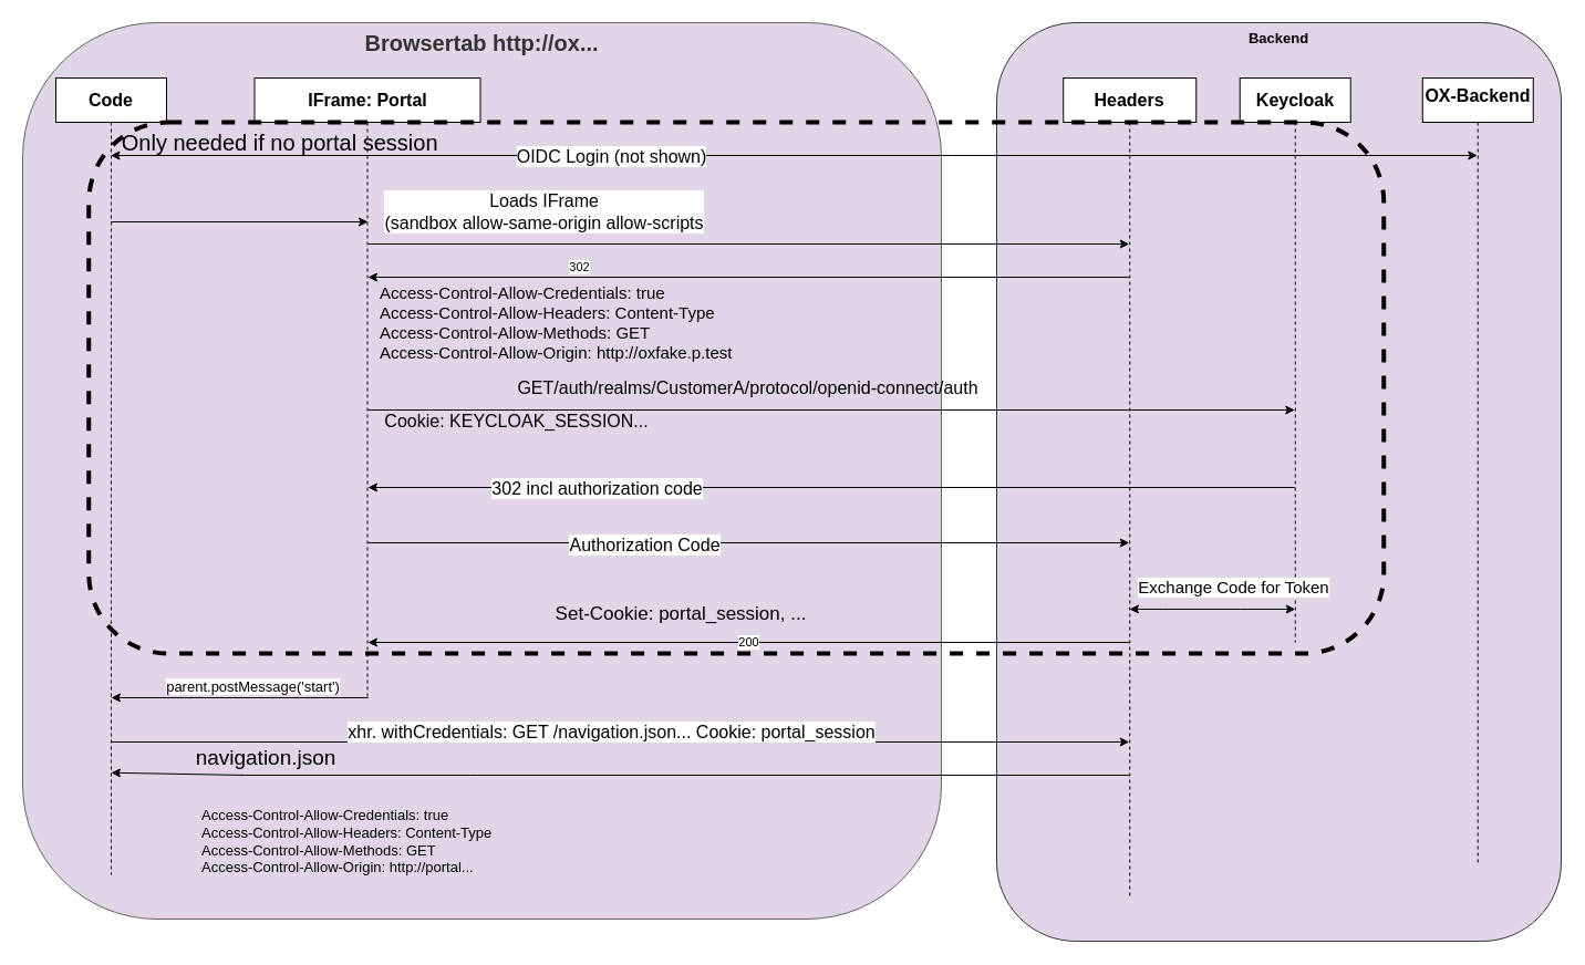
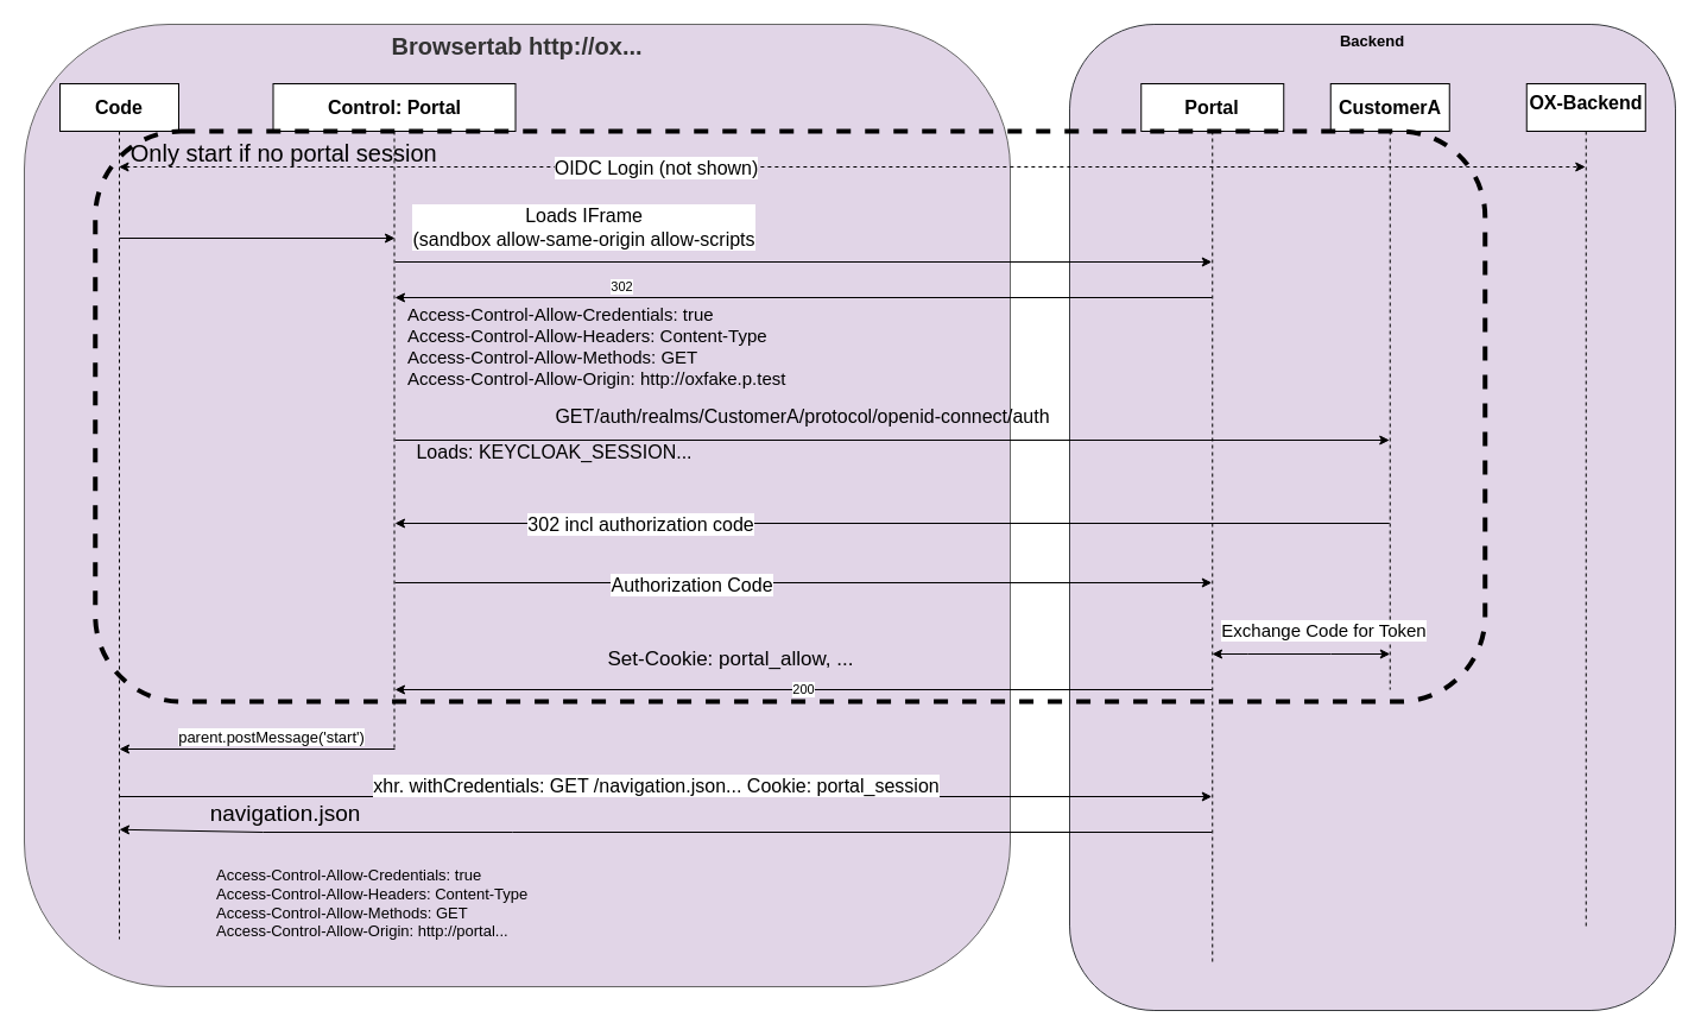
  <mxCell id="0" />
  <mxCell id="1" parent="0" />
  <mxCell id="2" value="&lt;b style=&quot;font-size: 13px;&quot;&gt;&lt;font style=&quot;font-size: 13px;&quot;&gt;Backend&lt;/font&gt;&lt;/b&gt;" style="rounded=1;whiteSpace=wrap;html=1;fontSize=13;align=center;verticalAlign=top;fillColor=#e1d5e7;strokeColor=#36393d;arcSize=14;" parent="1" vertex="1"><mxGeometry x="900" y="20" width="510" height="830" as="geometry" /></mxCell>
  <mxCell id="3" value="&lt;font size=&quot;1&quot;&gt;&lt;b style=&quot;font-size: 20px&quot;&gt;Browsertab http://ox...&lt;/b&gt;&lt;/font&gt;" style="rounded=1;whiteSpace=wrap;html=1;align=center;fillColor=#e1d5e7;fontColor=#333333;strokeColor=#666666;verticalAlign=top;" parent="1" vertex="1"><mxGeometry y="20" width="830" height="810" as="geometry" x="20" /></mxCell>
  <mxCell id="4" style="edgeStyle=none;rounded=0;orthogonalLoop=1;jettySize=auto;html=1;" parent="1" edge="1"><mxGeometry relative="1" as="geometry"><mxPoint x="100" y="200" as="sourcePoint" /><mxPoint x="332" y="200" as="targetPoint" /><Array as="points"><mxPoint x="270.5" y="200" /></Array></mxGeometry></mxCell>
  <mxCell id="5" value="Loads IFrame&lt;br style=&quot;font-size: 16px;&quot;&gt;(sandbox allow-same-origin allow-scripts" style="edgeLabel;html=1;align=center;verticalAlign=middle;resizable=0;points=[];fontSize=16;" parent="4" vertex="1" connectable="0"><mxGeometry x="-0.041" y="-4" relative="1" as="geometry"><mxPoint x="279" y="-14" as="offset" /></mxGeometry></mxCell>
  <mxCell id="6" value="Code" style="shape=umlLifeline;perimeter=lifelinePerimeter;whiteSpace=wrap;html=1;container=1;collapsible=0;recursiveResize=0;outlineConnect=0;fontSize=16;fontStyle=1" parent="1" vertex="1"><mxGeometry x="50" y="70" width="100" height="720" as="geometry" /></mxCell>
  <mxCell id="7" style="edgeStyle=none;rounded=0;orthogonalLoop=1;jettySize=auto;html=1;fontSize=21;" parent="1" target="13" edge="1"><mxGeometry relative="1" as="geometry"><Array as="points"><mxPoint x="480.5" y="220" /></Array><mxPoint x="332" y="220" as="sourcePoint" /><mxPoint x="620" y="220" as="targetPoint" /></mxGeometry></mxCell>
  <mxCell id="8" value="parent.postMessage('start')" style="edgeStyle=none;rounded=0;orthogonalLoop=1;jettySize=auto;html=1;fontSize=13;" parent="1" edge="1"><mxGeometry x="-0.104" y="-10" relative="1" as="geometry"><mxPoint x="332" y="630" as="sourcePoint" /><mxPoint x="100" y="630" as="targetPoint" /><Array as="points"><mxPoint x="180.5" y="630" /></Array><mxPoint as="offset" /></mxGeometry></mxCell>
- <mxCell id="9" value="IFrame: Portal" style="shape=umlLifeline;perimeter=lifelinePerimeter;whiteSpace=wrap;html=1;container=1;collapsible=0;recursiveResize=0;outlineConnect=0;fontSize=16;fontStyle=1" parent="1" vertex="1"><mxGeometry x="229.5" y="70" width="204" height="560" as="geometry" /></mxCell>
+ <mxCell id="9" value="Control: Portal" style="shape=umlLifeline;perimeter=lifelinePerimeter;whiteSpace=wrap;html=1;container=1;collapsible=0;recursiveResize=0;outlineConnect=0;fontSize=16;fontStyle=1" parent="1" vertex="1"><mxGeometry x="229.5" y="70" width="204" height="560" as="geometry" /></mxCell>
  <mxCell id="10" style="edgeStyle=none;rounded=0;orthogonalLoop=1;jettySize=auto;html=1;fontSize=21;" parent="1" source="13" edge="1"><mxGeometry relative="1" as="geometry"><mxPoint x="620" y="250" as="sourcePoint" /><mxPoint x="332" y="250" as="targetPoint" /><Array as="points"><mxPoint x="450.5" y="250" /></Array></mxGeometry></mxCell>
  <mxCell id="11" value="302" style="edgeLabel;html=1;align=center;verticalAlign=middle;resizable=0;points=[];" parent="10" vertex="1" connectable="0"><mxGeometry x="0.444" y="-4" relative="1" as="geometry"><mxPoint y="-6" as="offset" /></mxGeometry></mxCell>
  <mxCell id="12" style="edgeStyle=none;rounded=0;orthogonalLoop=1;jettySize=auto;html=1;" parent="1" source="13" edge="1"><mxGeometry relative="1" as="geometry"><mxPoint x="620.33" y="700" as="sourcePoint" /><mxPoint x="100" y="697.772" as="targetPoint" /><Array as="points"><mxPoint x="430.83" y="700" /><mxPoint x="220.83" y="700" /></Array></mxGeometry></mxCell>
- <mxCell id="13" value="Headers" style="shape=umlLifeline;perimeter=lifelinePerimeter;whiteSpace=wrap;html=1;container=1;collapsible=0;recursiveResize=0;outlineConnect=0;size=40;fontSize=16;fontStyle=1" parent="1" vertex="1"><mxGeometry x="960.25" y="70" width="120" height="740" as="geometry" /></mxCell>
+ <mxCell id="13" value="Portal" style="shape=umlLifeline;perimeter=lifelinePerimeter;whiteSpace=wrap;html=1;container=1;collapsible=0;recursiveResize=0;outlineConnect=0;size=40;fontSize=16;fontStyle=1" parent="1" vertex="1"><mxGeometry x="960.25" y="70" width="120" height="740" as="geometry" /></mxCell>
  <mxCell id="14" style="edgeStyle=none;rounded=0;orthogonalLoop=1;jettySize=auto;html=1;" parent="1" target="15" edge="1"><mxGeometry relative="1" as="geometry"><mxPoint x="332" y="370" as="sourcePoint" /><mxPoint x="780" y="370" as="targetPoint" /><Array as="points"><mxPoint x="340.5" y="370" /></Array></mxGeometry></mxCell>
- <mxCell id="15" value="Keycloak" style="shape=umlLifeline;perimeter=lifelinePerimeter;whiteSpace=wrap;html=1;container=1;collapsible=0;recursiveResize=0;outlineConnect=0;fontSize=16;fontStyle=1" parent="1" vertex="1"><mxGeometry x="1119.75" y="70" width="100" height="510" as="geometry" /></mxCell>
+ <mxCell id="15" value="CustomerA" style="shape=umlLifeline;perimeter=lifelinePerimeter;whiteSpace=wrap;html=1;container=1;collapsible=0;recursiveResize=0;outlineConnect=0;fontSize=16;fontStyle=1" parent="1" vertex="1"><mxGeometry x="1119.75" y="70" width="100" height="510" as="geometry" /></mxCell>
  <mxCell id="16" value="&lt;div style=&quot;font-size: 15px&quot;&gt;&lt;font style=&quot;font-size: 15px&quot;&gt;Access-Control-Allow-Credentials: true&lt;/font&gt;&lt;/div&gt;&lt;div style=&quot;font-size: 15px&quot;&gt;&lt;font style=&quot;font-size: 15px&quot;&gt;Access-Control-Allow-Headers: Content-Type&lt;/font&gt;&lt;/div&gt;&lt;div style=&quot;font-size: 15px&quot;&gt;&lt;font style=&quot;font-size: 15px&quot;&gt;Access-Control-Allow-Methods: GET&lt;/font&gt;&lt;/div&gt;&lt;div style=&quot;font-size: 15px&quot;&gt;&lt;font style=&quot;font-size: 15px&quot;&gt;Access-Control-Allow-Origin: http://oxfake.p.test&lt;/font&gt;&lt;/div&gt;&lt;div style=&quot;font-size: 15px&quot;&gt;&lt;br&gt;&lt;/div&gt;" style="text;html=1;strokeColor=none;fillColor=none;align=left;verticalAlign=middle;whiteSpace=wrap;rounded=0;fontSize=16;" parent="1" vertex="1"><mxGeometry x="340.5" y="280" width="350" height="40" as="geometry" /></mxCell>
  <mxCell id="17" value="" style="endArrow=classic;html=1;rounded=0;" parent="1" source="15" edge="1"><mxGeometry width="50" height="50" relative="1" as="geometry"><mxPoint x="780" y="440" as="sourcePoint" /><mxPoint x="332" y="440" as="targetPoint" /><Array as="points"><mxPoint x="560.5" y="440" /><mxPoint x="350.5" y="440" /></Array></mxGeometry></mxCell>
  <mxCell id="18" value="302 incl authorization code" style="edgeLabel;html=1;align=center;verticalAlign=middle;resizable=0;points=[];fontSize=16;" parent="17" vertex="1" connectable="0"><mxGeometry x="0.622" y="-3" relative="1" as="geometry"><mxPoint x="48" y="3" as="offset" /></mxGeometry></mxCell>
- <mxCell id="19" value="Cookie: KEYCLOAK_SESSION..." style="text;html=1;align=center;verticalAlign=middle;resizable=0;points=[];autosize=1;strokeColor=none;fillColor=none;fontSize=16;" parent="1" vertex="1"><mxGeometry x="335.5" y="370" width="260" height="20" as="geometry" /></mxCell>
+ <mxCell id="19" value="Loads: KEYCLOAK_SESSION..." style="text;html=1;align=center;verticalAlign=middle;resizable=0;points=[];autosize=1;strokeColor=none;fillColor=none;fontSize=16;" parent="1" vertex="1"><mxGeometry x="335.5" y="370" width="260" height="20" as="geometry" /></mxCell>
  <mxCell id="20" value="" style="endArrow=classic;html=1;rounded=0;" parent="1" target="13" edge="1"><mxGeometry width="50" height="50" relative="1" as="geometry"><mxPoint x="332" y="490" as="sourcePoint" /><mxPoint x="620" y="490" as="targetPoint" /><Array as="points"><mxPoint x="550.5" y="490" /></Array></mxGeometry></mxCell>
  <mxCell id="21" value="Authorization Code" style="edgeLabel;html=1;align=center;verticalAlign=middle;resizable=0;points=[];fontSize=16;" parent="20" vertex="1" connectable="0"><mxGeometry x="-0.278" y="-1" relative="1" as="geometry"><mxPoint x="1" as="offset" /></mxGeometry></mxCell>
  <mxCell id="22" value="&lt;font style=&quot;font-size: 15px&quot;&gt;Exchange Code for Token&lt;/font&gt;" style="endArrow=classic;startArrow=classic;html=1;rounded=0;" parent="1" edge="1"><mxGeometry x="0.253" y="20" width="50" height="50" relative="1" as="geometry"><mxPoint x="1020" y="550" as="sourcePoint" /><mxPoint x="1169.75" y="550" as="targetPoint" /><Array as="points"><mxPoint x="1050.25" y="550" /><mxPoint x="1120" y="550" /></Array><mxPoint as="offset" /></mxGeometry></mxCell>
  <mxCell id="23" value="200" style="edgeStyle=none;rounded=0;orthogonalLoop=1;jettySize=auto;html=1;" parent="1" source="13" edge="1"><mxGeometry relative="1" as="geometry"><mxPoint x="620" y="580" as="sourcePoint" /><mxPoint x="332" y="580" as="targetPoint" /><Array as="points"><mxPoint x="370.5" y="580" /></Array></mxGeometry></mxCell>
- <mxCell id="24" value="&lt;font style=&quot;font-size: 17px&quot;&gt;Set-Cookie: portal_session, ...&lt;br&gt;&lt;br&gt;&lt;/font&gt;" style="text;html=1;strokeColor=none;fillColor=none;align=center;verticalAlign=middle;whiteSpace=wrap;rounded=0;fontSize=13;" parent="1" vertex="1"><mxGeometry x="380" y="550" width="470" height="30" as="geometry" /></mxCell>
+ <mxCell id="24" value="&lt;font style=&quot;font-size: 17px&quot;&gt;Set-Cookie: portal_allow, ...&lt;br&gt;&lt;br&gt;&lt;/font&gt;" style="text;html=1;strokeColor=none;fillColor=none;align=center;verticalAlign=middle;whiteSpace=wrap;rounded=0;fontSize=13;" parent="1" vertex="1"><mxGeometry x="380" y="550" width="470" height="30" as="geometry" /></mxCell>
  <mxCell id="25" value="" style="endArrow=classic;html=1;rounded=0;" parent="1" target="13" edge="1"><mxGeometry width="50" height="50" relative="1" as="geometry"><mxPoint x="100.497" y="670" as="sourcePoint" /><mxPoint x="620.83" y="670" as="targetPoint" /></mxGeometry></mxCell>
  <mxCell id="26" value="&lt;font style=&quot;font-size: 16px&quot;&gt;xhr. withCredentials: GET /navigation.json... Cookie: portal_session&lt;/font&gt;" style="edgeLabel;html=1;align=center;verticalAlign=middle;resizable=0;points=[];fontSize=16;" parent="25" vertex="1" connectable="0"><mxGeometry x="0.118" y="-3" relative="1" as="geometry"><mxPoint x="-63" y="-13" as="offset" /></mxGeometry></mxCell>
  <mxCell id="27" value="&lt;div style=&quot;font-size: 13px&quot;&gt;Access-Control-Allow-Credentials: true&lt;/div&gt;&lt;div style=&quot;font-size: 13px&quot;&gt;Access-Control-Allow-Headers: Content-Type&lt;/div&gt;&lt;div style=&quot;font-size: 13px&quot;&gt;Access-Control-Allow-Methods: GET&lt;/div&gt;&lt;div style=&quot;font-size: 13px&quot;&gt;Access-Control-Allow-Origin: http://portal...&lt;/div&gt;" style="text;html=1;strokeColor=none;fillColor=none;align=left;verticalAlign=middle;whiteSpace=wrap;rounded=0;fontSize=13;" parent="1" vertex="1"><mxGeometry x="180" y="740" width="350" height="40" as="geometry" /></mxCell>
  <mxCell id="28" value="&lt;font style=&quot;font-size: 16px;&quot;&gt;OX-Backend&lt;/font&gt;" style="shape=umlLifeline;perimeter=lifelinePerimeter;whiteSpace=wrap;html=1;container=1;collapsible=0;recursiveResize=0;outlineConnect=0;fontSize=16;align=center;verticalAlign=top;fontStyle=1" parent="1" vertex="1"><mxGeometry x="1284.75" y="70" width="100" height="710" as="geometry" /></mxCell>
- <mxCell id="29" value="" style="endArrow=classic;startArrow=classic;html=1;rounded=0;fontSize=13;" parent="1" source="6" target="28" edge="1"><mxGeometry width="50" height="50" relative="1" as="geometry"><mxPoint x="570" y="420" as="sourcePoint" /><mxPoint x="620" y="370" as="targetPoint" /><Array as="points"><mxPoint x="860" y="140" /></Array></mxGeometry></mxCell>
+ <mxCell id="29" value="" style="endArrow=classic;startArrow=classic;html=1;rounded=0;fontSize=13;dashed=1;" parent="1" source="6" target="28" edge="1"><mxGeometry width="50" height="50" relative="1" as="geometry"><mxPoint x="570" y="420" as="sourcePoint" /><mxPoint x="620" y="370" as="targetPoint" /><Array as="points"><mxPoint x="860" y="140" /></Array></mxGeometry></mxCell>
  <mxCell id="30" value="OIDC Login (not shown)" style="edgeLabel;html=1;align=center;verticalAlign=middle;resizable=0;points=[];fontSize=16;" parent="29" vertex="1" connectable="0"><mxGeometry x="-0.268" relative="1" as="geometry"><mxPoint as="offset" /></mxGeometry></mxCell>
  <mxCell id="31" value="&lt;font style=&quot;font-size: 19px&quot;&gt;navigation.json&lt;/font&gt;" style="text;html=1;strokeColor=none;fillColor=none;align=center;verticalAlign=middle;whiteSpace=wrap;rounded=0;fontSize=16;" parent="1" vertex="1"><mxGeometry x="210" y="670" width="60" height="30" as="geometry" /></mxCell>
  <mxCell id="32" value="&lt;font style=&quot;font-size: 16px&quot;&gt;GET/auth/realms/CustomerA/protocol/openid-connect/auth&lt;/font&gt;" style="text;html=1;align=center;verticalAlign=middle;resizable=0;points=[];autosize=1;strokeColor=none;fillColor=none;" parent="1" vertex="1"><mxGeometry x="455" y="335" width="440" height="30" as="geometry" /></mxCell>
- <mxCell id="33" value="&lt;font style=&quot;font-size: 20px&quot;&gt;&amp;nbsp; &amp;nbsp; &amp;nbsp;Only needed if no portal session&lt;/font&gt;" style="rounded=1;whiteSpace=wrap;html=1;fillColor=none;dashed=1;strokeWidth=4;align=left;verticalAlign=top;" parent="1" vertex="1"><mxGeometry x="79.75" y="110" width="1170" height="480" as="geometry" /></mxCell>
+ <mxCell id="33" value="&lt;font style=&quot;font-size: 20px&quot;&gt;&amp;nbsp; &amp;nbsp; &amp;nbsp;Only start if no portal session&lt;/font&gt;" style="rounded=1;whiteSpace=wrap;html=1;fillColor=none;dashed=1;strokeWidth=4;align=left;verticalAlign=top;" parent="1" vertex="1"><mxGeometry x="79.75" y="110" width="1170" height="480" as="geometry" /></mxCell>
